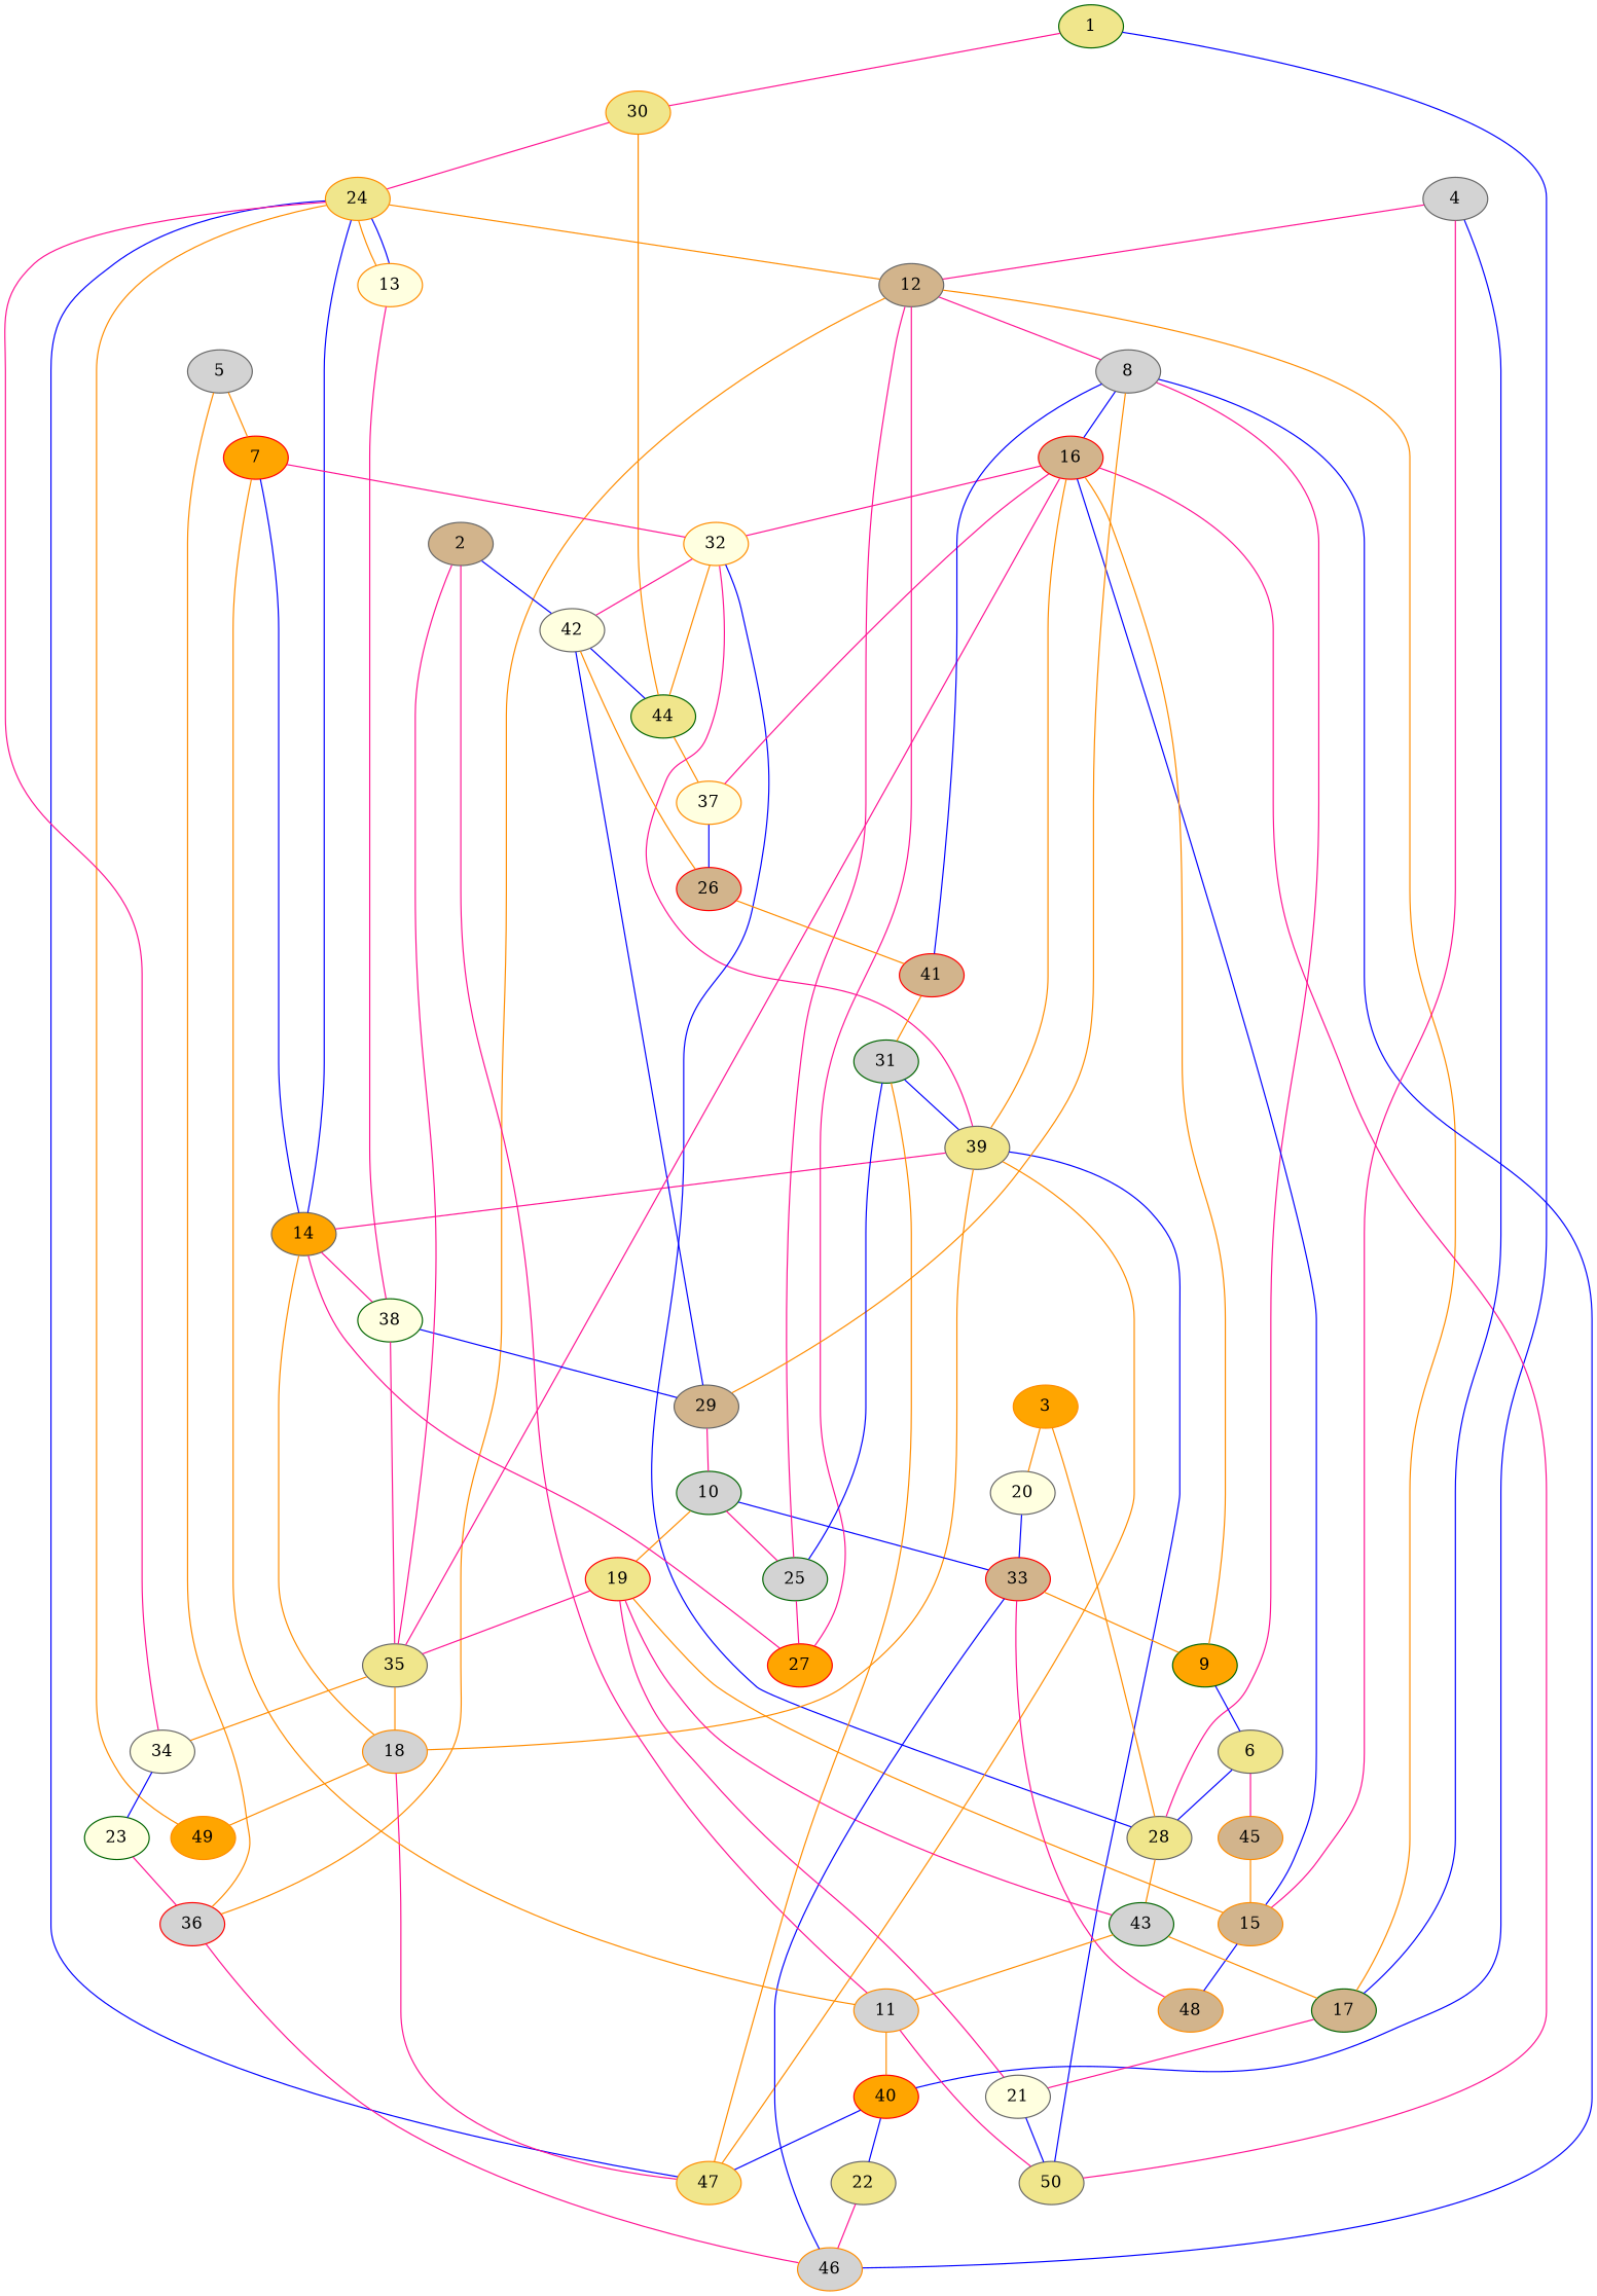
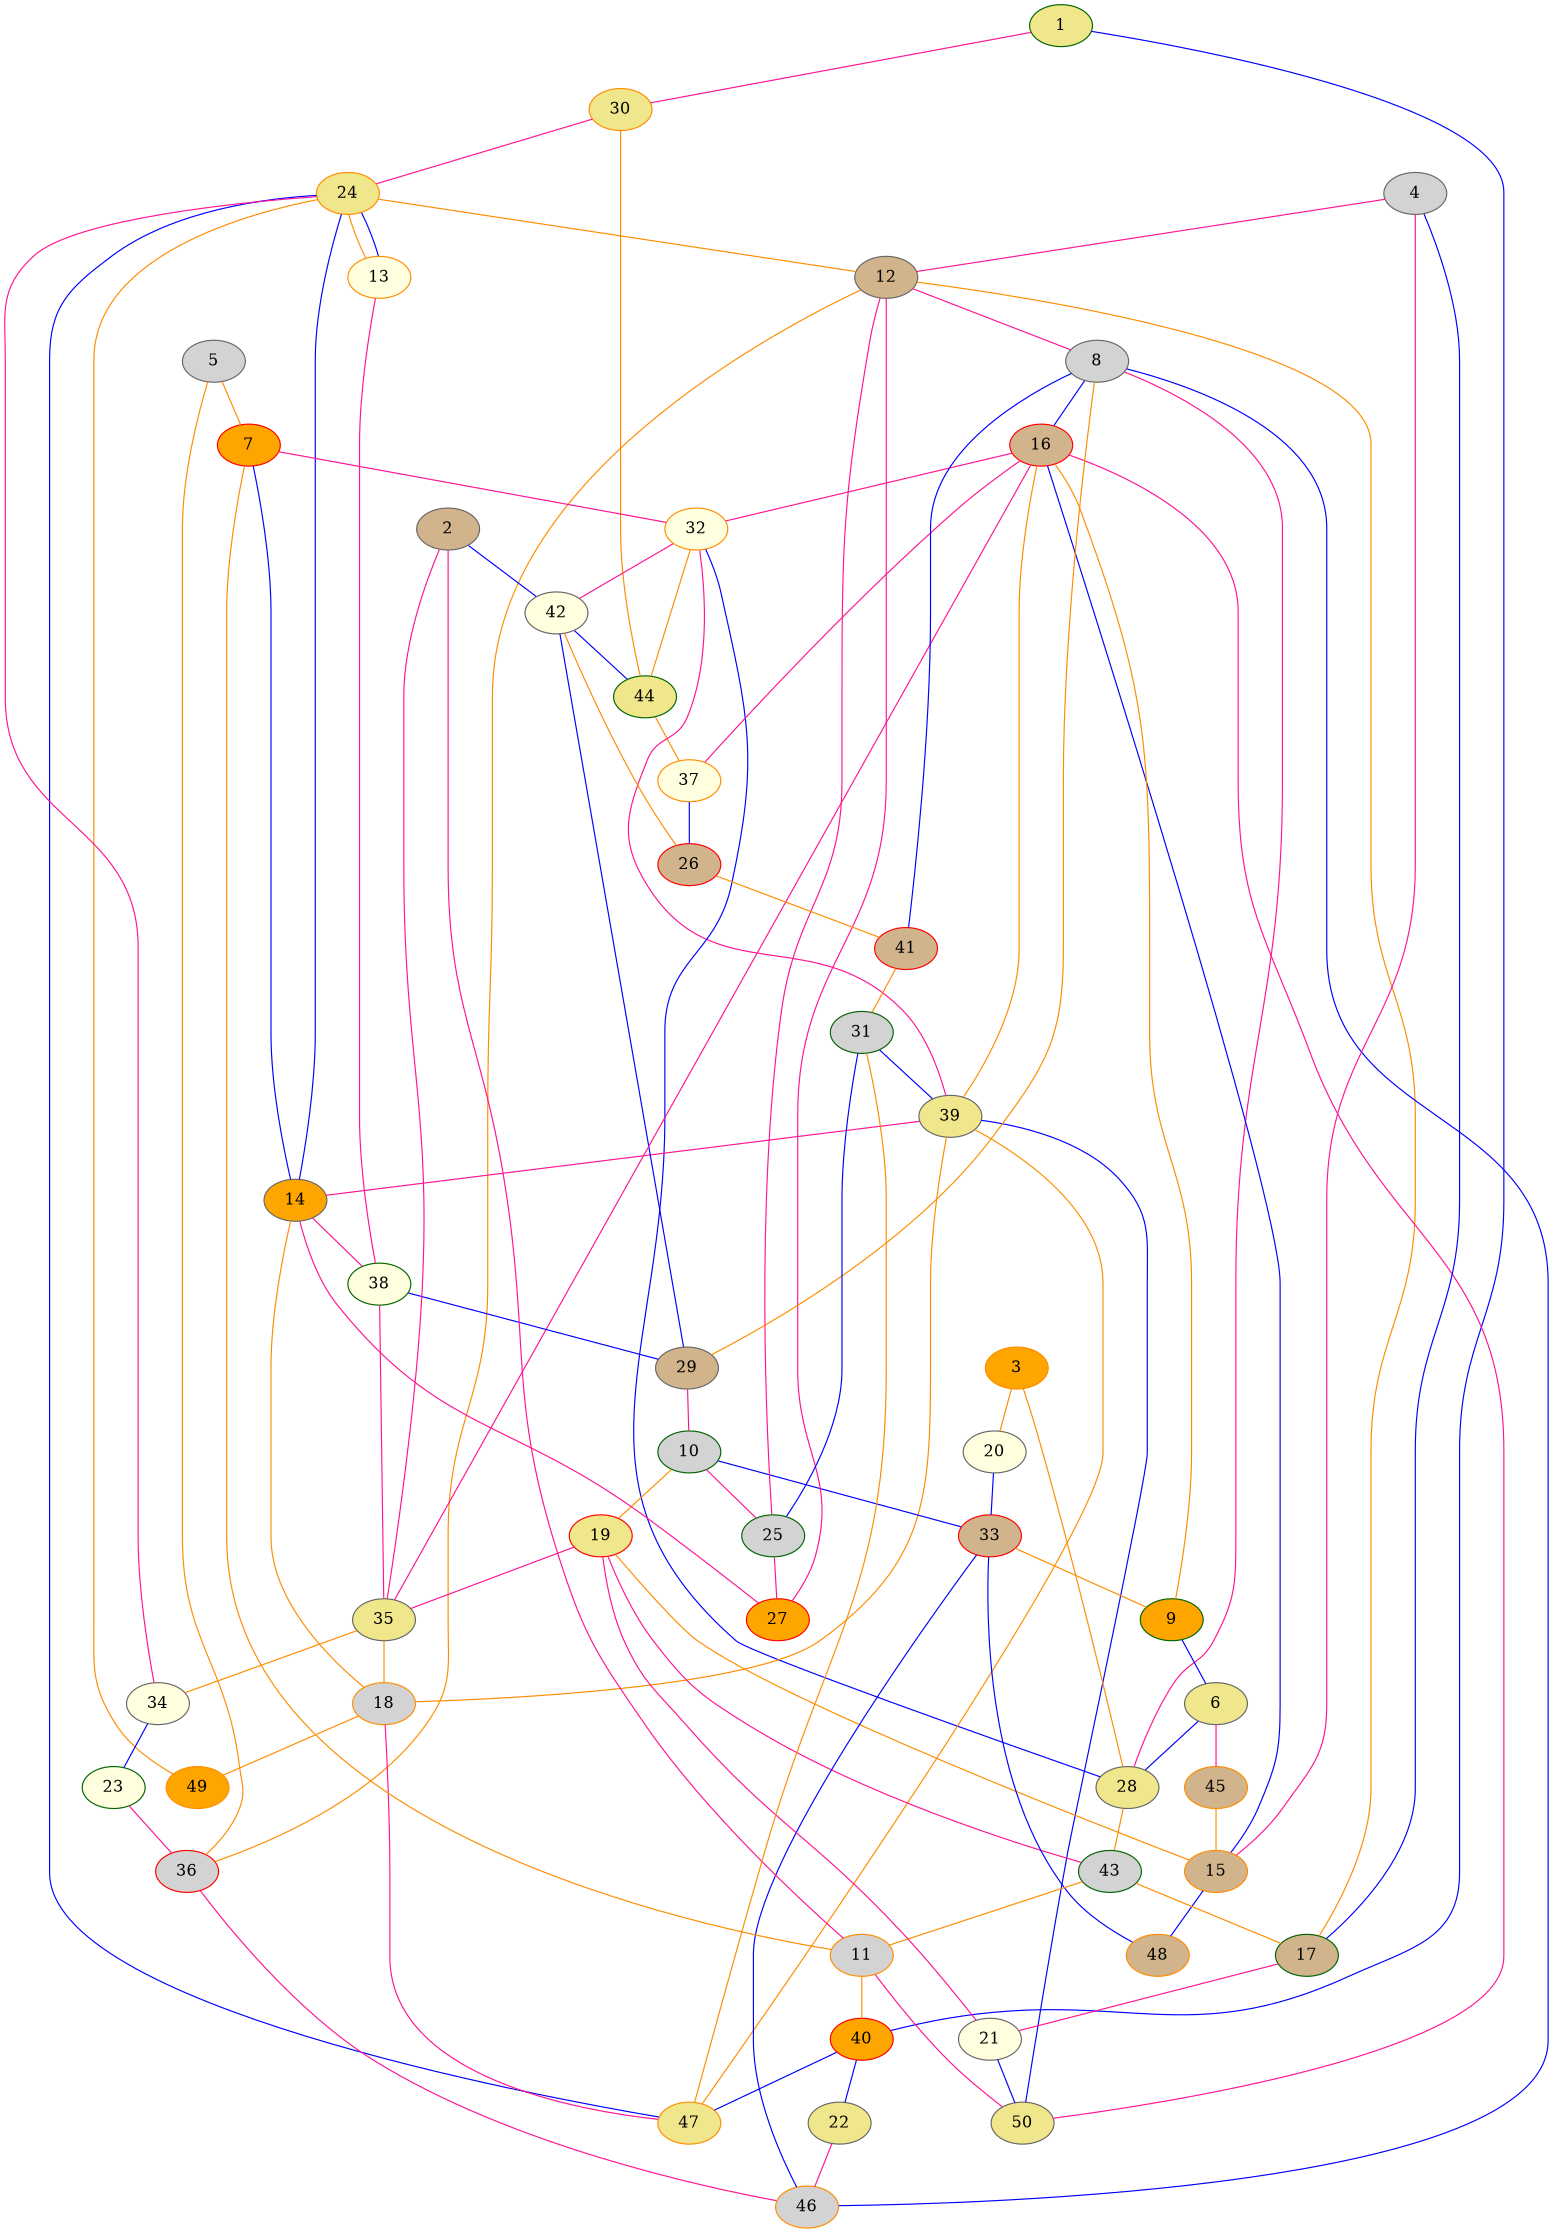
  graph {
    node [color=gray40 fillcolor=khaki style=filled]
    edge [color=deeppink f=1]
    1 [color=darkgreen]
    30 [color=darkorange]
    40 [color=red fillcolor=orange]
    24 [color=darkorange]
    44 [color=darkgreen]
    47 [color=darkorange]
    22
    12 [fillcolor=tan]
    13 [color=darkorange fillcolor=lightyellow]
    49 [color=darkorange fillcolor=orange]
    32 [color=darkorange fillcolor=lightyellow]
    37 [color=darkorange fillcolor=lightyellow]
    46 [color=darkorange fillcolor=lightgrey]
    8 [fillcolor=lightgrey]
    16 [color=red fillcolor=tan]
    39
    50
    14 [fillcolor=orange]
    18 [color=darkorange fillcolor=lightgrey]
    42 [fillcolor=lightyellow]
    28
    10 [color=darkgreen fillcolor=lightgrey]
    25 [color=darkgreen fillcolor=lightgrey]
    19 [color=red]
    33 [color=red fillcolor=tan]
    27 [color=red fillcolor=orange]
    35
    15 [color=darkorange fillcolor=tan]
    43 [color=darkgreen fillcolor=lightgrey]
    9 [color=darkgreen fillcolor=orange]
    48 [color=darkorange fillcolor=tan]
    36 [color=red fillcolor=lightgrey]
    17 [color=darkgreen fillcolor=tan]
    34 [fillcolor=lightyellow]
    11 [color=darkorange fillcolor=lightgrey]
    6
    21 [fillcolor=lightyellow]
    38 [color=darkgreen fillcolor=lightyellow]
    29 [fillcolor=tan]
    26 [color=red fillcolor=tan]
    23 [color=darkgreen fillcolor=lightyellow]
    2 [fillcolor=tan]
    41 [color=red fillcolor=tan]
    31 [color=darkgreen fillcolor=lightgrey]
    3 [color=darkorange fillcolor=orange]
    20 [fillcolor=lightyellow]
    45 [color=darkorange fillcolor=tan]
    4 [fillcolor=lightgrey]
    5 [fillcolor=lightgrey]
    7 [color=red fillcolor=orange]
    1 -- 30
    1 -- 40 [color=blue f=14]
    30 -- 24
    30 -- 44 [color=darkorange f=15]
    40 -- 47 [color=blue]
    40 -- 22 [color=blue]
    24 -- 47 [color=blue f=12]
    24 -- 12 [color=darkorange f=19]
    24 -- 13 [color=darkorange]
    24 -- 49 [color=darkorange]
    44 -- 32 [color=darkorange f=15]
    44 -- 37 [color=darkorange f=2]
    22 -- 46
    12 -- 8
    12 -- 36 [color=darkorange f=5]
    12 -- 17 [color=darkorange f=16]
    13 -- 24 [color=blue f=19]
    13 -- 38
    32 -- 39 [f=13]
    32 -- 42 [f=15]
    32 -- 28 [color=blue]
    37 -- 16 [f=14]
    37 -- 26 [color=blue f=2]
    8 -- 46 [color=blue]
    8 -- 16 [color=blue f=18]
    16 -- 32 [f=14]
    16 -- 39 [color=darkorange f=8]
    16 -- 50 [f=2]
    39 -- 47 [color=darkorange f=10]
    39 -- 50 [color=blue f=2]
    39 -- 14 [f=2]
    39 -- 18 [color=darkorange f=17]
    14 -- 24 [color=blue f=15]
    14 -- 18 [color=darkorange f=2]
    14 -- 38 [f=18]
    18 -- 47 [f=20]
    18 -- 49 [color=darkorange f=2]
    42 -- 44 [color=blue f=2]
    42 -- 29 [color=blue f=12]
    28 -- 8 [f=18]
    28 -- 43 [color=darkorange]
    10 -- 25
    10 -- 19 [color=darkorange f=5]
    10 -- 33 [color=blue]
    25 -- 12
    25 -- 27
    19 -- 35 [f=4]
    19 -- 15 [color=darkorange f=9]
    19 -- 43 [f=4]
    33 -- 46 [color=blue f=3]
    33 -- 9 [color=darkorange f=2]
-   33 -- 48 [f=17]
+   33 -- 48 [color=blue f=17]
    27 -- 12
    27 -- 14 [f=8]
    35 -- 16 [f=6]
    35 -- 18 [color=darkorange f=16]
    35 -- 34 [color=darkorange f=4]
    15 -- 16 [color=blue f=2]
    15 -- 48 [color=blue f=2]
    43 -- 17 [color=darkorange f=19]
    43 -- 11 [color=darkorange]
    9 -- 16 [color=darkorange]
    9 -- 6 [color=blue f=2]
    36 -- 46 [f=4]
    17 -- 21 [f=4]
    34 -- 24 [f=11]
    34 -- 23 [color=blue f=4]
    11 -- 40 [color=darkorange]
    11 -- 50
    6 -- 28 [color=blue f=10]
    6 -- 45 [f=2]
    21 -- 50 [color=blue f=4]
    21 -- 19 [f=4]
    38 -- 35 [f=15]
    38 -- 29 [color=blue]
    29 -- 8 [color=darkorange f=17]
    29 -- 10
    26 -- 42 [color=darkorange f=15]
    26 -- 41 [color=darkorange f=2]
    23 -- 36 [f=4]
    2 -- 42 [color=blue f=2]
    2 -- 35 [f=3]
    2 -- 11 [f=19]
    41 -- 8 [color=blue f=16]
    41 -- 31 [color=darkorange f=2]
    31 -- 47 [color=darkorange f=17]
    31 -- 39 [color=blue f=2]
    31 -- 25 [color=blue f=14]
    3 -- 28 [color=darkorange f=19]
    3 -- 20 [color=darkorange f=2]
    20 -- 33 [color=blue f=2]
    45 -- 15 [color=darkorange f=2]
    4 -- 12 [f=16]
    4 -- 15 [f=6]
    4 -- 17 [color=blue f=4]
    5 -- 36 [color=darkorange f=6]
    5 -- 7 [color=darkorange]
    7 -- 32
    7 -- 14 [color=blue f=17]
    7 -- 11 [color=darkorange f=2]
  }
